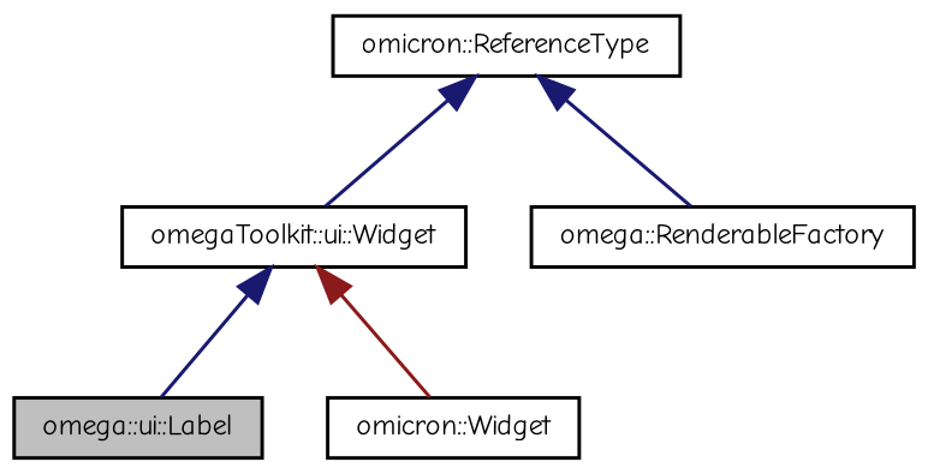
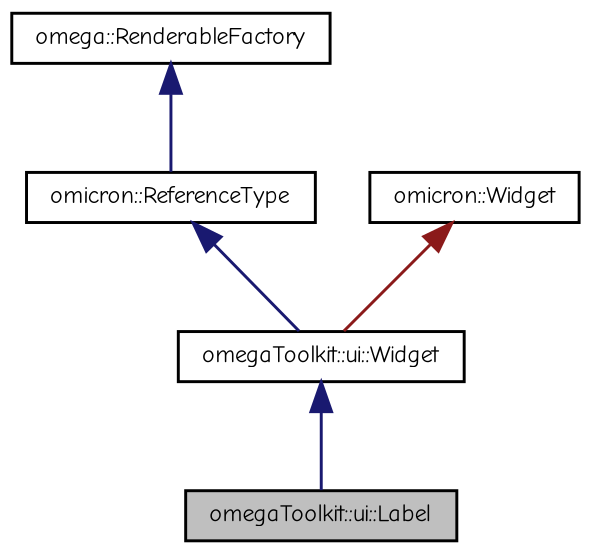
  digraph {
    fontname="Comic Neue"
    node [color=black fontname="Comic Neue" fontsize=8 shape=record]
    edge [color=midnightblue dir=back fontname="Comic Neue" fontsize=8 labelfontname="FreeSans.ttf" labelfontsize=8 style=solid]
-   n1 [fillcolor=grey75 fontcolor=black height=0.2 label="omega::ui::Label" style=filled width=0.4]
+   n1 [fillcolor=grey75 fontcolor=black height=0.2 label="omegaToolkit::ui::Label" style=filled width=0.4]
    n2 [height=0.2 label="omegaToolkit::ui::Widget" width=0.4]
    n3 [height=0.2 label="omega::RenderableFactory" width=0.4]
    n4 [height=0.2 label="omicron::ReferenceType" width=0.4]
    n5 [height=0.2 label="omicron::Widget" width=0.4]
    n2 -> n1
    n4 -> n2
-   n4 -> n3
-   n2 -> n5 [color=firebrick4]
+   n3 -> n4
+   n5 -> n2 [color=firebrick4]
  }
